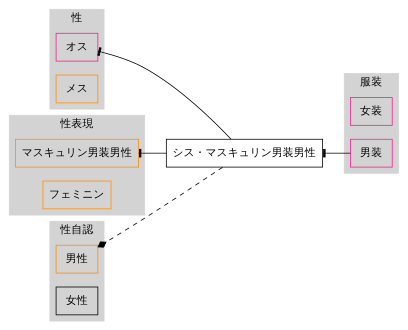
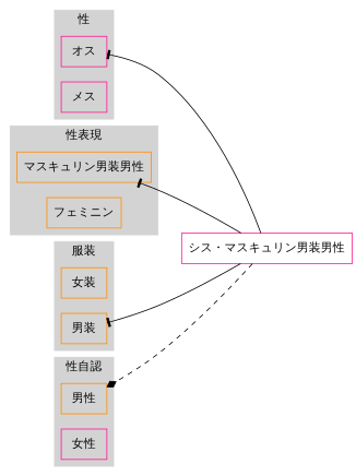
  digraph {
    fontname="Yu Gothic"
    rankdir=RL
    node [color=darkorange fontname="Yu Gothic" shape=box]
    edge [arrowhead=tee fontname="Yu Gothic"]
    "オス" [color=deeppink]
-   "メス"
+   "メス" [color=deeppink]
    n3 [label="マスキュリン男装男性"]
    "フェミニン"
-   "女装" [color=deeppink]
-   "男装" [color=deeppink]
+   "女装"
+   "男装"
    "男性"
-   "女性" [color=black]
-   "シス・マスキュリン男装男性" [color=black]
+   "女性" [color=deeppink]
+   "シス・マスキュリン男装男性" [color=deeppink]
    subgraph cluster_1 {
      color=lightgrey
      label="性"
      style=filled
      "オス"
      "メス"
    }
    subgraph cluster_2 {
      color=lightgrey
      label="性表現"
      style=filled
      n3
      "フェミニン"
    }
    subgraph cluster_3 {
      color=lightgrey
      label="服装"
      style=filled
      "女装"
      "男装"
    }
    subgraph cluster_4 {
      color=lightgrey
      label="性自認"
      style=filled
      "男性"
      "女性"
    }
    "シス・マスキュリン男装男性" -> "オス"
    "シス・マスキュリン男装男性" -> n3
-   "男装" -> "シス・マスキュリン男装男性"
+   "シス・マスキュリン男装男性" -> "男装"
    "シス・マスキュリン男装男性" -> "男性" [arrowhead=diamond style=dashed]
  }
